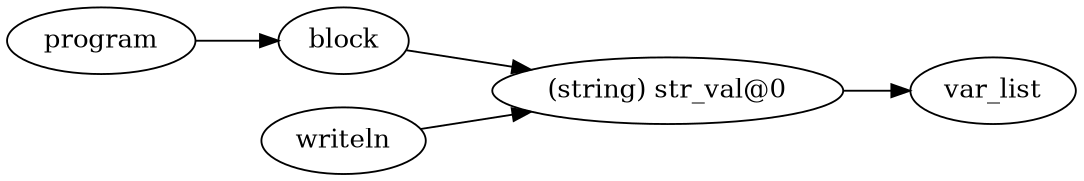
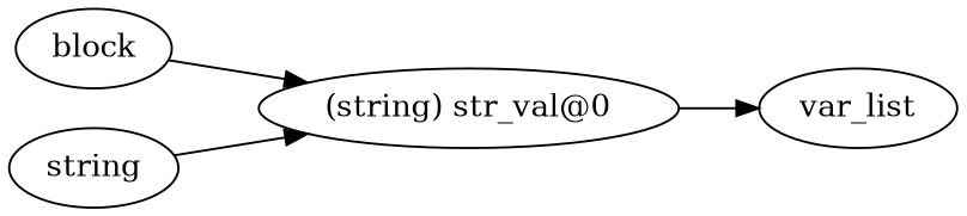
  digraph {
    ordering=out
    rankdir=LR
-   n1 [label=program]
    n2 [label=block]
    n3 [label=var_list]
    n4 [label="(string) str_val@0"]
-   n5 [label=writeln]
-   n1 -> n2
+   n5 [label=string]
    n2 -> n4
    n4 -> n3
    n5 -> n4
  }
